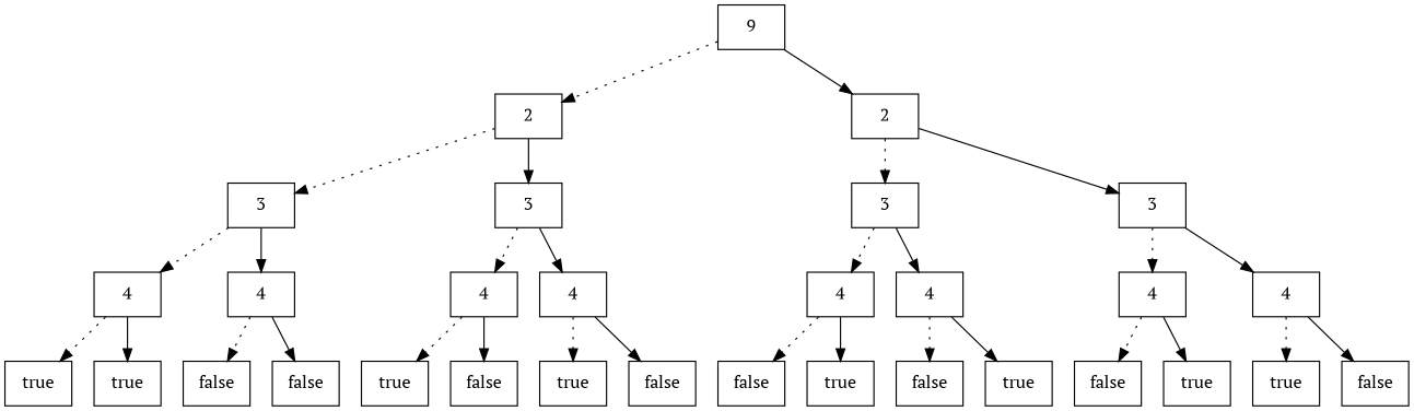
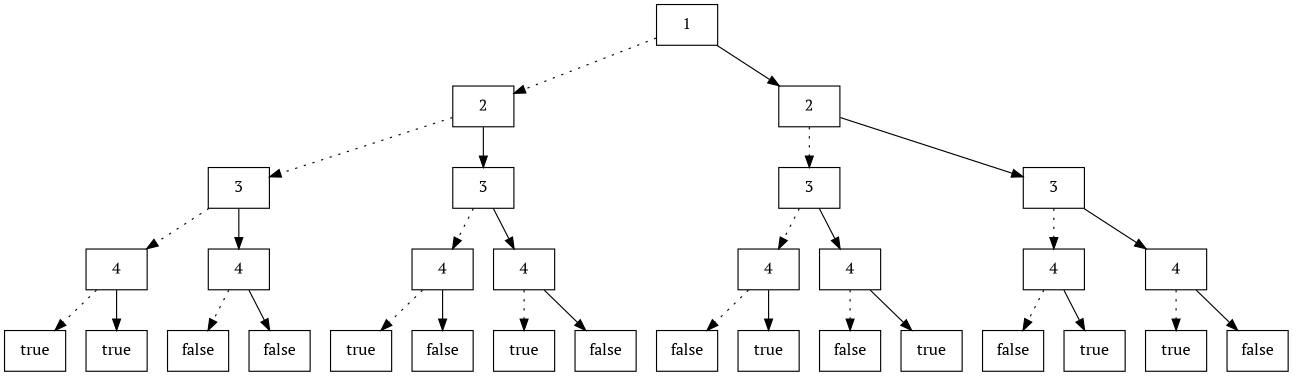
  digraph {
    fontname="PT Serif"
    node [shape=cercle fontname="PT Serif"]
    edge [fontname="PT Serif"]
-   n1 [label=9]
+   n1 [label=1]
    n2 [label=2]
    n3 [label=2]
    n4 [label=3]
    n5 [label=3]
    n6 [label=4]
    n7 [label=4]
    n8 [label=true]
    n9 [label=true]
    n10 [label=false]
    n11 [label=false]
    n12 [label=4]
    n13 [label=4]
    n14 [label=true]
    n15 [label=false]
    n16 [label=true]
    n17 [label=false]
    n18 [label=3]
    n19 [label=3]
    n20 [label=4]
    n21 [label=4]
    n22 [label=false]
    n23 [label=true]
    n24 [label=false]
    n25 [label=true]
    n26 [label=4]
    n27 [label=4]
    n28 [label=false]
    n29 [label=true]
    n30 [label=true]
    n31 [label=false]
    n1 -> n2 [style=dotted]
    n1 -> n3
    n2 -> n4 [style=dotted]
    n2 -> n5
    n3 -> n18 [style=dotted]
    n3 -> n19
    n4 -> n6 [style=dotted]
    n4 -> n7
    n5 -> n12 [style=dotted]
    n5 -> n13
    n6 -> n8 [style=dotted]
    n6 -> n9
    n7 -> n10 [style=dotted]
    n7 -> n11
    n12 -> n14 [style=dotted]
    n12 -> n15
    n13 -> n16 [style=dotted]
    n13 -> n17
    n18 -> n20 [style=dotted]
    n18 -> n21
    n19 -> n26 [style=dotted]
    n19 -> n27
    n20 -> n22 [style=dotted]
    n20 -> n23
    n21 -> n24 [style=dotted]
    n21 -> n25
    n26 -> n28 [style=dotted]
    n26 -> n29
    n27 -> n30 [style=dotted]
    n27 -> n31
  }
